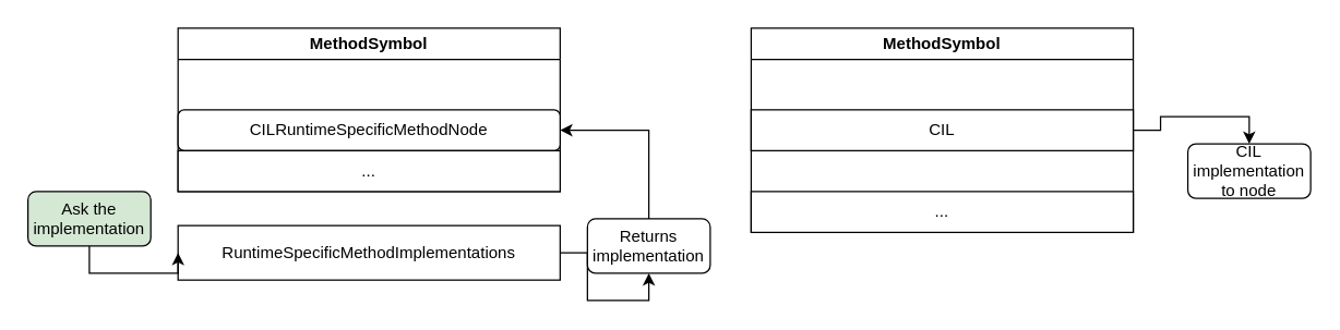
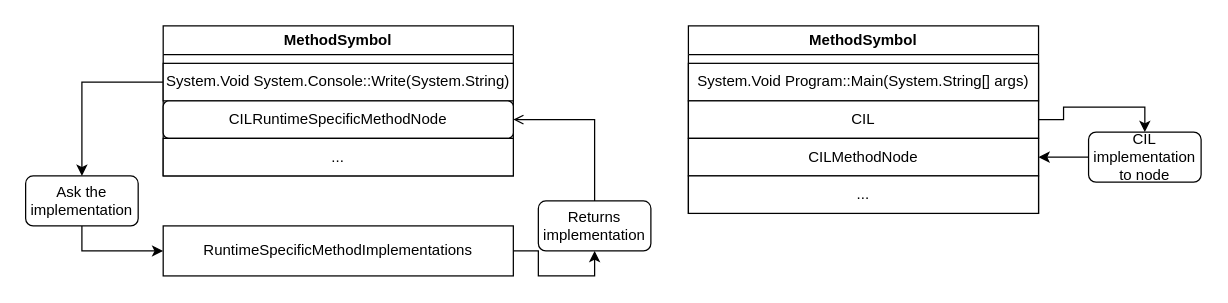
  <mxCell id="0" />
  <mxCell id="1" parent="0" />
+ <mxCell id="2" style="edgeStyle=orthogonalEdgeStyle;rounded=0;orthogonalLoop=1;jettySize=auto;html=1;exitX=0;exitY=0.5;exitDx=0;exitDy=0;entryX=0.5;entryY=0;entryDx=0;entryDy=0;" edge="1" parent="1" source="4" target="16"><mxGeometry relative="1" as="geometry" /></mxCell>
  <mxCell id="3" value="MethodSymbol" style="swimlane;whiteSpace=wrap;html=1;" vertex="1" parent="1"><mxGeometry x="130" y="20" width="280" height="120" as="geometry" /></mxCell>
+ <mxCell id="4" value="System.Void System.Console::Write(System.String)" style="rounded=0;whiteSpace=wrap;html=1;" vertex="1" parent="3"><mxGeometry y="30" width="280" height="30" as="geometry" /></mxCell>
  <mxCell id="5" value="CILRuntimeSpecificMethodNode" style="whiteSpace=wrap;html=1;rounded=1;" vertex="1" parent="3"><mxGeometry y="60" width="280" height="30" as="geometry" /></mxCell>
  <mxCell id="6" value="..." style="rounded=0;whiteSpace=wrap;html=1;" vertex="1" parent="3"><mxGeometry y="90" width="280" height="30" as="geometry" /></mxCell>
  <mxCell id="7" style="edgeStyle=orthogonalEdgeStyle;rounded=0;orthogonalLoop=1;jettySize=auto;html=1;exitX=1;exitY=0.5;exitDx=0;exitDy=0;entryX=0.5;entryY=0;entryDx=0;entryDy=0;" edge="1" parent="1" source="8" target="20"><mxGeometry relative="1" as="geometry" /></mxCell>
  <mxCell id="8" value="MethodSymbol" style="swimlane;whiteSpace=wrap;html=1;" vertex="1" parent="1"><mxGeometry x="550" y="20" width="280" height="150" as="geometry" /></mxCell>
+ <mxCell id="9" value="System.Void Program::Main(System.String[] args)" style="rounded=0;whiteSpace=wrap;html=1;" vertex="1" parent="8"><mxGeometry y="30" width="280" height="30" as="geometry" /></mxCell>
  <mxCell id="10" value="CIL" style="rounded=0;whiteSpace=wrap;html=1;" vertex="1" parent="8"><mxGeometry y="60" width="280" height="30" as="geometry" /></mxCell>
+ <mxCell id="11" value="CILMethodNode" style="rounded=0;whiteSpace=wrap;html=1;" vertex="1" parent="8"><mxGeometry y="90" width="280" height="30" as="geometry" /></mxCell>
  <mxCell id="12" value="..." style="rounded=0;whiteSpace=wrap;html=1;" vertex="1" parent="8"><mxGeometry y="120" width="280" height="30" as="geometry" /></mxCell>
  <mxCell id="13" style="edgeStyle=orthogonalEdgeStyle;rounded=0;orthogonalLoop=1;jettySize=auto;html=1;exitX=1;exitY=0.5;exitDx=0;exitDy=0;entryX=0.5;entryY=1;entryDx=0;entryDy=0;" edge="1" parent="1" source="14" target="18"><mxGeometry relative="1" as="geometry" /></mxCell>
- <mxCell id="14" value="RuntimeSpecificMethodImplementations" style="rounded=0;whiteSpace=wrap;html=1;" vertex="1" parent="1"><mxGeometry x="130" y="165" width="280" height="40" as="geometry" /></mxCell>
+ <mxCell id="14" value="RuntimeSpecificMethodImplementations" style="rounded=0;whiteSpace=wrap;html=1;" vertex="1" parent="1"><mxGeometry x="130" y="180" width="280" height="40" as="geometry" /></mxCell>
  <mxCell id="15" style="edgeStyle=orthogonalEdgeStyle;rounded=0;orthogonalLoop=1;jettySize=auto;html=1;exitX=0.5;exitY=1;exitDx=0;exitDy=0;entryX=0;entryY=0.5;entryDx=0;entryDy=0;" edge="1" parent="1" source="16" target="14"><mxGeometry relative="1" as="geometry" /></mxCell>
- <mxCell id="16" value="Ask the implementation" style="rounded=1;whiteSpace=wrap;html=1;fillColor=#d5e8d4;" vertex="1" parent="1"><mxGeometry x="20" y="140" width="90" height="40" as="geometry" /></mxCell>
- <mxCell id="17" style="edgeStyle=orthogonalEdgeStyle;rounded=0;orthogonalLoop=1;jettySize=auto;html=1;exitX=0.5;exitY=0;exitDx=0;exitDy=0;entryX=1;entryY=0.5;entryDx=0;entryDy=0;" edge="1" parent="1" source="18" target="5"><mxGeometry relative="1" as="geometry" /></mxCell>
+ <mxCell id="16" value="Ask the implementation" style="rounded=1;whiteSpace=wrap;html=1;" vertex="1" parent="1"><mxGeometry x="20" y="140" width="90" height="40" as="geometry" /></mxCell>
+ <mxCell id="17" style="edgeStyle=orthogonalEdgeStyle;rounded=0;orthogonalLoop=1;jettySize=auto;html=1;exitX=0.5;exitY=0;exitDx=0;exitDy=0;entryX=1;entryY=0.5;entryDx=0;entryDy=0;endArrow=open;" edge="1" parent="1" source="18" target="5"><mxGeometry relative="1" as="geometry" /></mxCell>
  <mxCell id="18" value="Returns implementation" style="rounded=1;whiteSpace=wrap;html=1;" vertex="1" parent="1"><mxGeometry x="430" y="160" width="90" height="40" as="geometry" /></mxCell>
+ <mxCell id="19" style="edgeStyle=orthogonalEdgeStyle;rounded=0;orthogonalLoop=1;jettySize=auto;html=1;exitX=0;exitY=0.5;exitDx=0;exitDy=0;entryX=1;entryY=0.5;entryDx=0;entryDy=0;" edge="1" parent="1" source="20" target="11"><mxGeometry relative="1" as="geometry" /></mxCell>
  <mxCell id="20" value="CIL implementation to node" style="rounded=1;whiteSpace=wrap;html=1;" vertex="1" parent="1"><mxGeometry x="870" y="105" width="90" height="40" as="geometry" /></mxCell>
